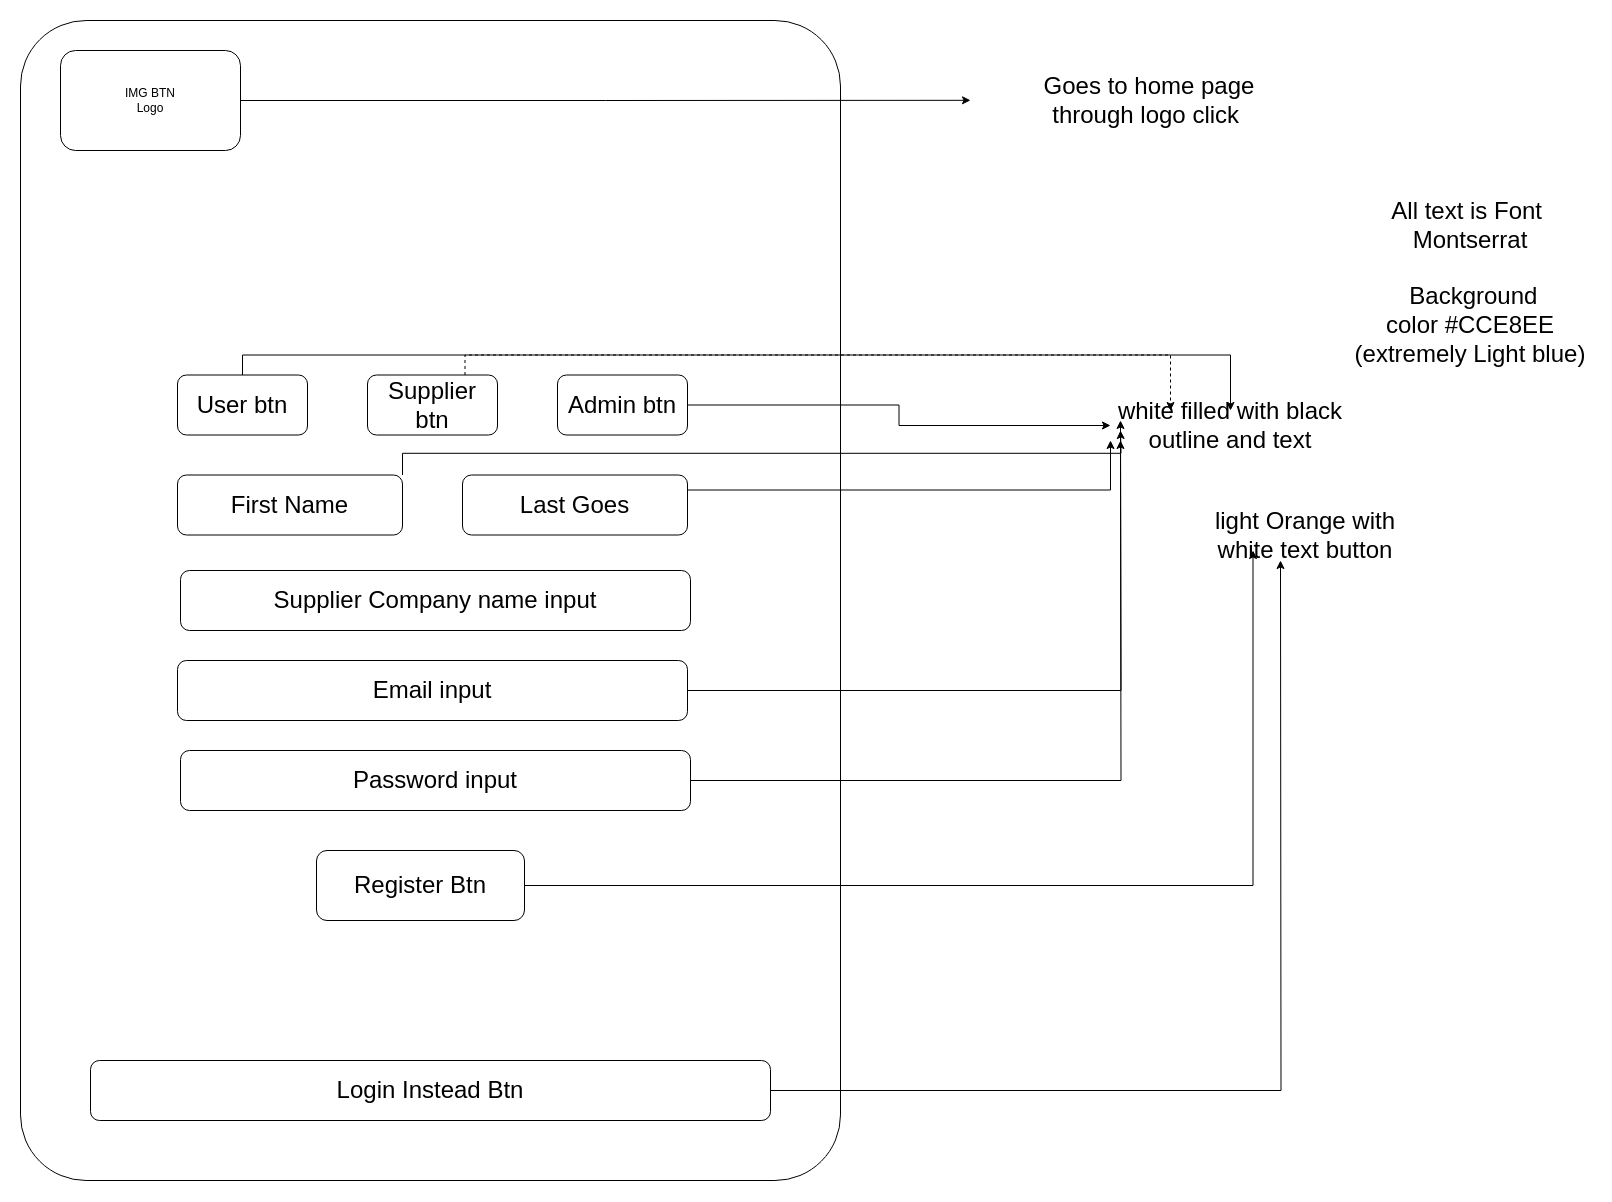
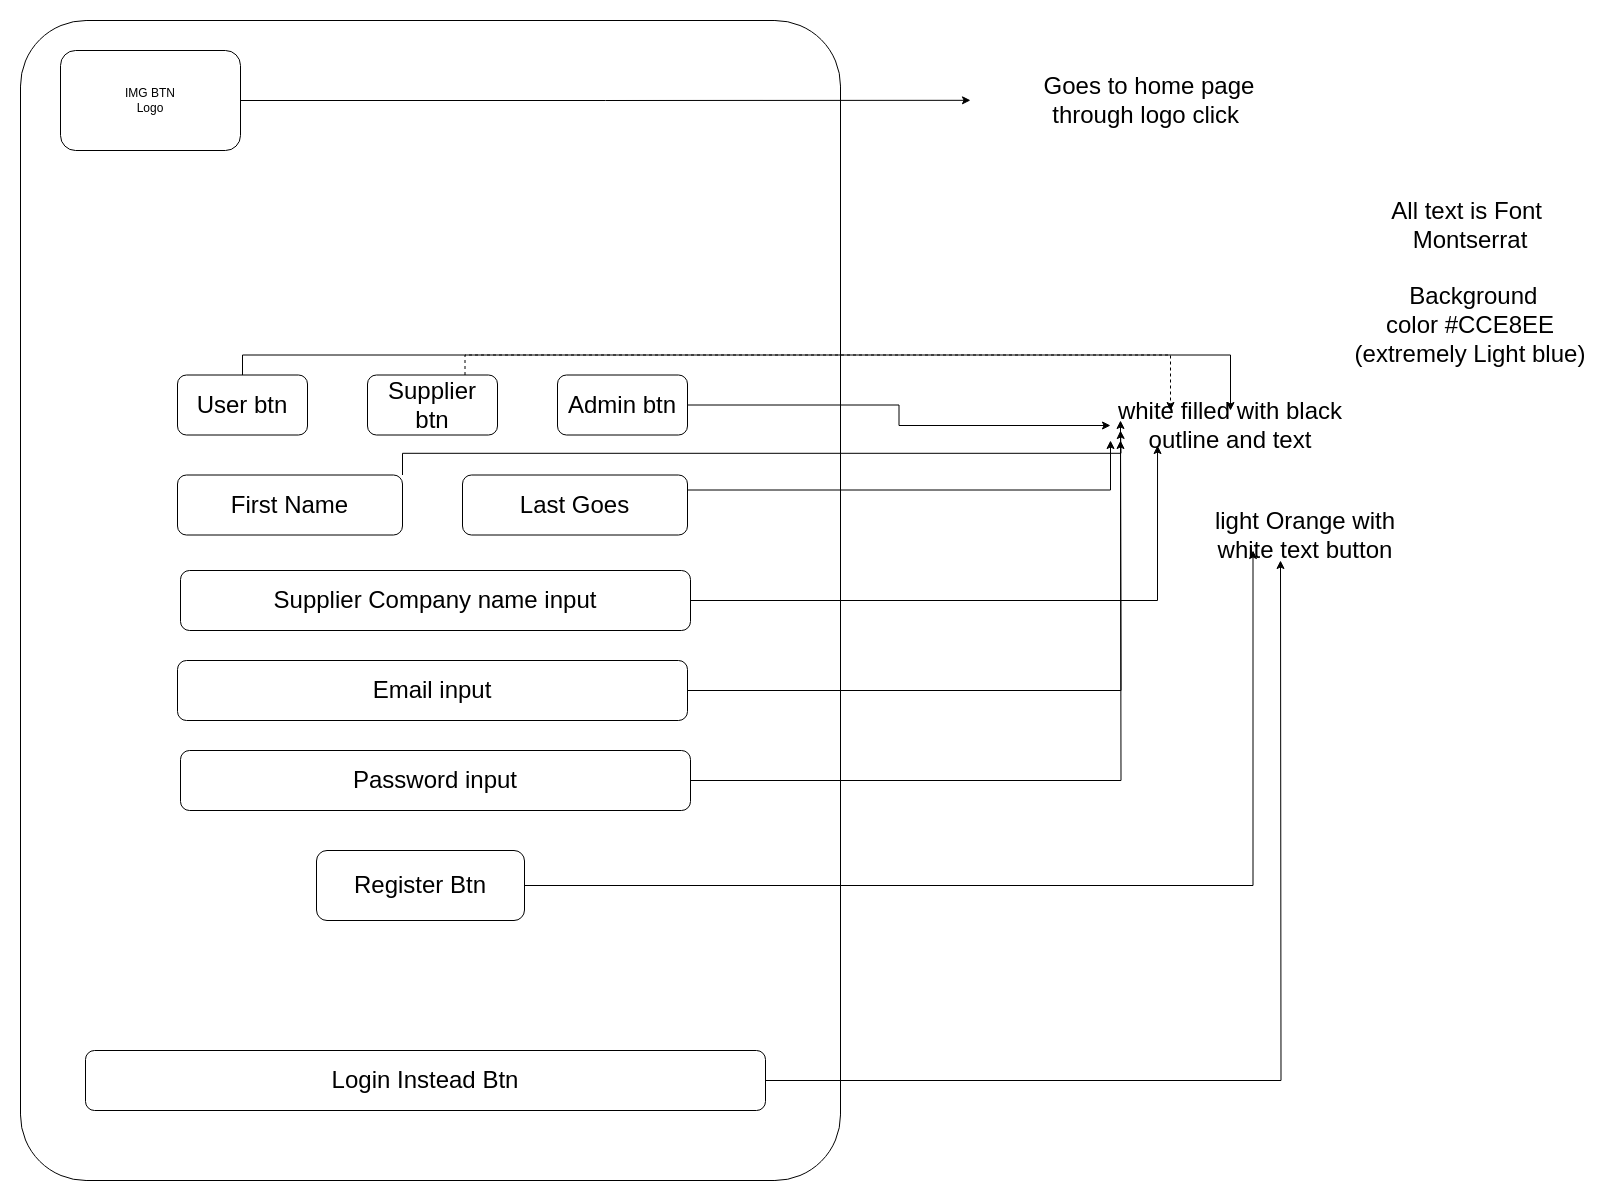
  <mxCell id="0" />
  <mxCell id="1" parent="0" />
  <mxCell id="2" value="" style="rounded=1;whiteSpace=wrap;html=1;arcSize=8;" vertex="1" parent="1"><mxGeometry width="820" height="1160" as="geometry" x="20" y="20" /></mxCell>
  <mxCell id="3" value="&lt;font style=&quot;font-size: 24px;&quot;&gt;white filled with black outline and text&lt;/font&gt;" style="text;strokeColor=none;align=center;fillColor=none;html=1;verticalAlign=middle;whiteSpace=wrap;rounded=0;" vertex="1" parent="1"><mxGeometry x="1110" y="410" width="240" height="30" as="geometry" /></mxCell>
  <mxCell id="4" style="edgeStyle=orthogonalEdgeStyle;rounded=0;orthogonalLoop=1;jettySize=auto;html=1;exitX=1;exitY=0.5;exitDx=0;exitDy=0;" edge="1" parent="1" source="5"><mxGeometry relative="1" as="geometry"><mxPoint x="1120" y="440" as="targetPoint" /></mxGeometry></mxCell>
  <mxCell id="5" value="Password input" style="rounded=1;whiteSpace=wrap;html=1;fontSize=24;" vertex="1" parent="1"><mxGeometry x="180" y="750" width="510" height="60" as="geometry" /></mxCell>
  <mxCell id="6" style="edgeStyle=orthogonalEdgeStyle;rounded=0;orthogonalLoop=1;jettySize=auto;html=1;exitX=1;exitY=0.5;exitDx=0;exitDy=0;" edge="1" parent="1" source="7"><mxGeometry relative="1" as="geometry"><mxPoint x="1120" y="420" as="targetPoint" /></mxGeometry></mxCell>
  <mxCell id="7" value="Email input" style="rounded=1;whiteSpace=wrap;html=1;fontSize=24;" vertex="1" parent="1"><mxGeometry x="177" y="660" width="510" height="60" as="geometry" /></mxCell>
  <mxCell id="8" style="edgeStyle=orthogonalEdgeStyle;rounded=0;orthogonalLoop=1;jettySize=auto;html=1;exitX=1;exitY=0.5;exitDx=0;exitDy=0;" edge="1" parent="1" source="9"><mxGeometry relative="1" as="geometry"><mxPoint x="970" y="99.818" as="targetPoint" /></mxGeometry></mxCell>
  <mxCell id="9" value="IMG BTN&lt;div&gt;Logo&lt;/div&gt;" style="rounded=1;whiteSpace=wrap;html=1;" vertex="1" parent="1"><mxGeometry x="60" y="50" width="180" height="100" as="geometry" /></mxCell>
  <mxCell id="10" value="&lt;font style=&quot;font-size: 24px;&quot;&gt;Goes to home page through logo click&amp;nbsp;&lt;/font&gt;" style="text;html=1;align=center;verticalAlign=middle;whiteSpace=wrap;rounded=0;" vertex="1" parent="1"><mxGeometry x="1039" y="85" width="220" height="30" as="geometry" /></mxCell>
  <mxCell id="11" style="edgeStyle=orthogonalEdgeStyle;rounded=0;orthogonalLoop=1;jettySize=auto;html=1;exitX=1;exitY=0.5;exitDx=0;exitDy=0;" edge="1" parent="1" source="12"><mxGeometry relative="1" as="geometry"><mxPoint x="1280" y="560" as="targetPoint" /></mxGeometry></mxCell>
- <mxCell id="12" value="&lt;font style=&quot;font-size: 24px;&quot;&gt;Login Instead Btn&lt;/font&gt;" style="rounded=1;whiteSpace=wrap;html=1;" vertex="1" parent="1"><mxGeometry x="90" y="1060" width="680" height="60" as="geometry" /></mxCell>
+ <mxCell id="12" value="&lt;font style=&quot;font-size: 24px;&quot;&gt;Login Instead Btn&lt;/font&gt;" style="rounded=1;whiteSpace=wrap;html=1;" vertex="1" parent="1"><mxGeometry x="85" y="1050" width="680" height="60" as="geometry" /></mxCell>
  <mxCell id="13" value="&lt;font style=&quot;font-size: 24px;&quot;&gt;light Orange with white text button&lt;/font&gt;" style="text;strokeColor=none;align=center;fillColor=none;html=1;verticalAlign=middle;whiteSpace=wrap;rounded=0;" vertex="1" parent="1"><mxGeometry x="1200" y="520" width="210" height="30" as="geometry" /></mxCell>
  <mxCell id="14" style="edgeStyle=orthogonalEdgeStyle;rounded=0;orthogonalLoop=1;jettySize=auto;html=1;exitX=0.5;exitY=0;exitDx=0;exitDy=0;entryX=0.5;entryY=0;entryDx=0;entryDy=0;" edge="1" parent="1" source="15" target="3"><mxGeometry relative="1" as="geometry" /></mxCell>
  <mxCell id="15" value="User btn" style="rounded=1;whiteSpace=wrap;html=1;fontSize=24;" vertex="1" parent="1"><mxGeometry x="177" y="374.5" width="130" height="60" as="geometry" /></mxCell>
  <mxCell id="16" style="edgeStyle=orthogonalEdgeStyle;rounded=0;orthogonalLoop=1;jettySize=auto;html=1;exitX=0.75;exitY=0;exitDx=0;exitDy=0;entryX=0.25;entryY=0;entryDx=0;entryDy=0;dashed=1;" edge="1" parent="1" source="17" target="3"><mxGeometry relative="1" as="geometry" /></mxCell>
  <mxCell id="17" value="Supplier btn" style="rounded=1;whiteSpace=wrap;html=1;fontSize=24;" vertex="1" parent="1"><mxGeometry x="367" y="374.5" width="130" height="60" as="geometry" /></mxCell>
  <mxCell id="18" style="edgeStyle=orthogonalEdgeStyle;rounded=0;orthogonalLoop=1;jettySize=auto;html=1;exitX=1;exitY=0.5;exitDx=0;exitDy=0;entryX=0;entryY=0.5;entryDx=0;entryDy=0;" edge="1" parent="1" source="19" target="3"><mxGeometry relative="1" as="geometry" /></mxCell>
  <mxCell id="19" value="Admin btn" style="rounded=1;whiteSpace=wrap;html=1;fontSize=24;" vertex="1" parent="1"><mxGeometry x="557" y="374.5" width="130" height="60" as="geometry" /></mxCell>
  <mxCell id="20" style="edgeStyle=orthogonalEdgeStyle;rounded=0;orthogonalLoop=1;jettySize=auto;html=1;exitX=1;exitY=0;exitDx=0;exitDy=0;" edge="1" parent="1" source="21"><mxGeometry relative="1" as="geometry"><mxPoint x="1120" y="430" as="targetPoint" /></mxGeometry></mxCell>
  <mxCell id="21" value="First Name" style="rounded=1;whiteSpace=wrap;html=1;fontSize=24;" vertex="1" parent="1"><mxGeometry x="177" y="474.5" width="225" height="60" as="geometry" /></mxCell>
  <mxCell id="22" style="edgeStyle=orthogonalEdgeStyle;rounded=0;orthogonalLoop=1;jettySize=auto;html=1;exitX=1;exitY=0.25;exitDx=0;exitDy=0;entryX=0;entryY=1;entryDx=0;entryDy=0;" edge="1" parent="1" source="23" target="3"><mxGeometry relative="1" as="geometry" /></mxCell>
  <mxCell id="23" value="Last Goes" style="rounded=1;whiteSpace=wrap;html=1;fontSize=24;" vertex="1" parent="1"><mxGeometry x="462" y="474.5" width="225" height="60" as="geometry" /></mxCell>
  <mxCell id="24" style="edgeStyle=orthogonalEdgeStyle;rounded=0;orthogonalLoop=1;jettySize=auto;html=1;exitX=1;exitY=0.5;exitDx=0;exitDy=0;entryX=0.25;entryY=1;entryDx=0;entryDy=0;" edge="1" parent="1" source="25" target="13"><mxGeometry relative="1" as="geometry" /></mxCell>
  <mxCell id="25" value="&lt;span style=&quot;font-size: 24px;&quot;&gt;Register Btn&lt;/span&gt;" style="rounded=1;whiteSpace=wrap;html=1;" vertex="1" parent="1"><mxGeometry x="316" y="850" width="208" height="70" as="geometry" /></mxCell>
  <mxCell id="26" value="&lt;font style=&quot;font-size: 24px;&quot;&gt;&amp;nbsp;Background color&amp;nbsp;#CCE8EE (extremely Light blue)&lt;/font&gt;" style="text;strokeColor=none;align=center;fillColor=none;html=1;verticalAlign=middle;whiteSpace=wrap;rounded=0;" vertex="1" parent="1"><mxGeometry x="1350" y="260" width="240" height="130" as="geometry" /></mxCell>
  <mxCell id="27" value="&lt;font style=&quot;font-size: 24px;&quot;&gt;All text is Font&amp;nbsp;&lt;/font&gt;&lt;div&gt;&lt;font style=&quot;&quot;&gt;&lt;font style=&quot;font-size: 24px;&quot;&gt;Montserrat&lt;/font&gt;&lt;br&gt;&lt;/font&gt;&lt;/div&gt;" style="text;strokeColor=none;align=center;fillColor=none;html=1;verticalAlign=middle;whiteSpace=wrap;rounded=0;" vertex="1" parent="1"><mxGeometry x="1350" y="180" width="240" height="90" as="geometry" /></mxCell>
  <mxCell id="28" value="Supplier Company name input" style="rounded=1;whiteSpace=wrap;html=1;fontSize=24;" vertex="1" parent="1"><mxGeometry x="180" y="570" width="510" height="60" as="geometry" /></mxCell>
+ <mxCell id="29" style="edgeStyle=orthogonalEdgeStyle;rounded=0;orthogonalLoop=1;jettySize=auto;html=1;exitX=1;exitY=0.5;exitDx=0;exitDy=0;entryX=0.196;entryY=1.167;entryDx=0;entryDy=0;entryPerimeter=0;" edge="1" parent="1" source="28" target="3"><mxGeometry relative="1" as="geometry" /></mxCell>
